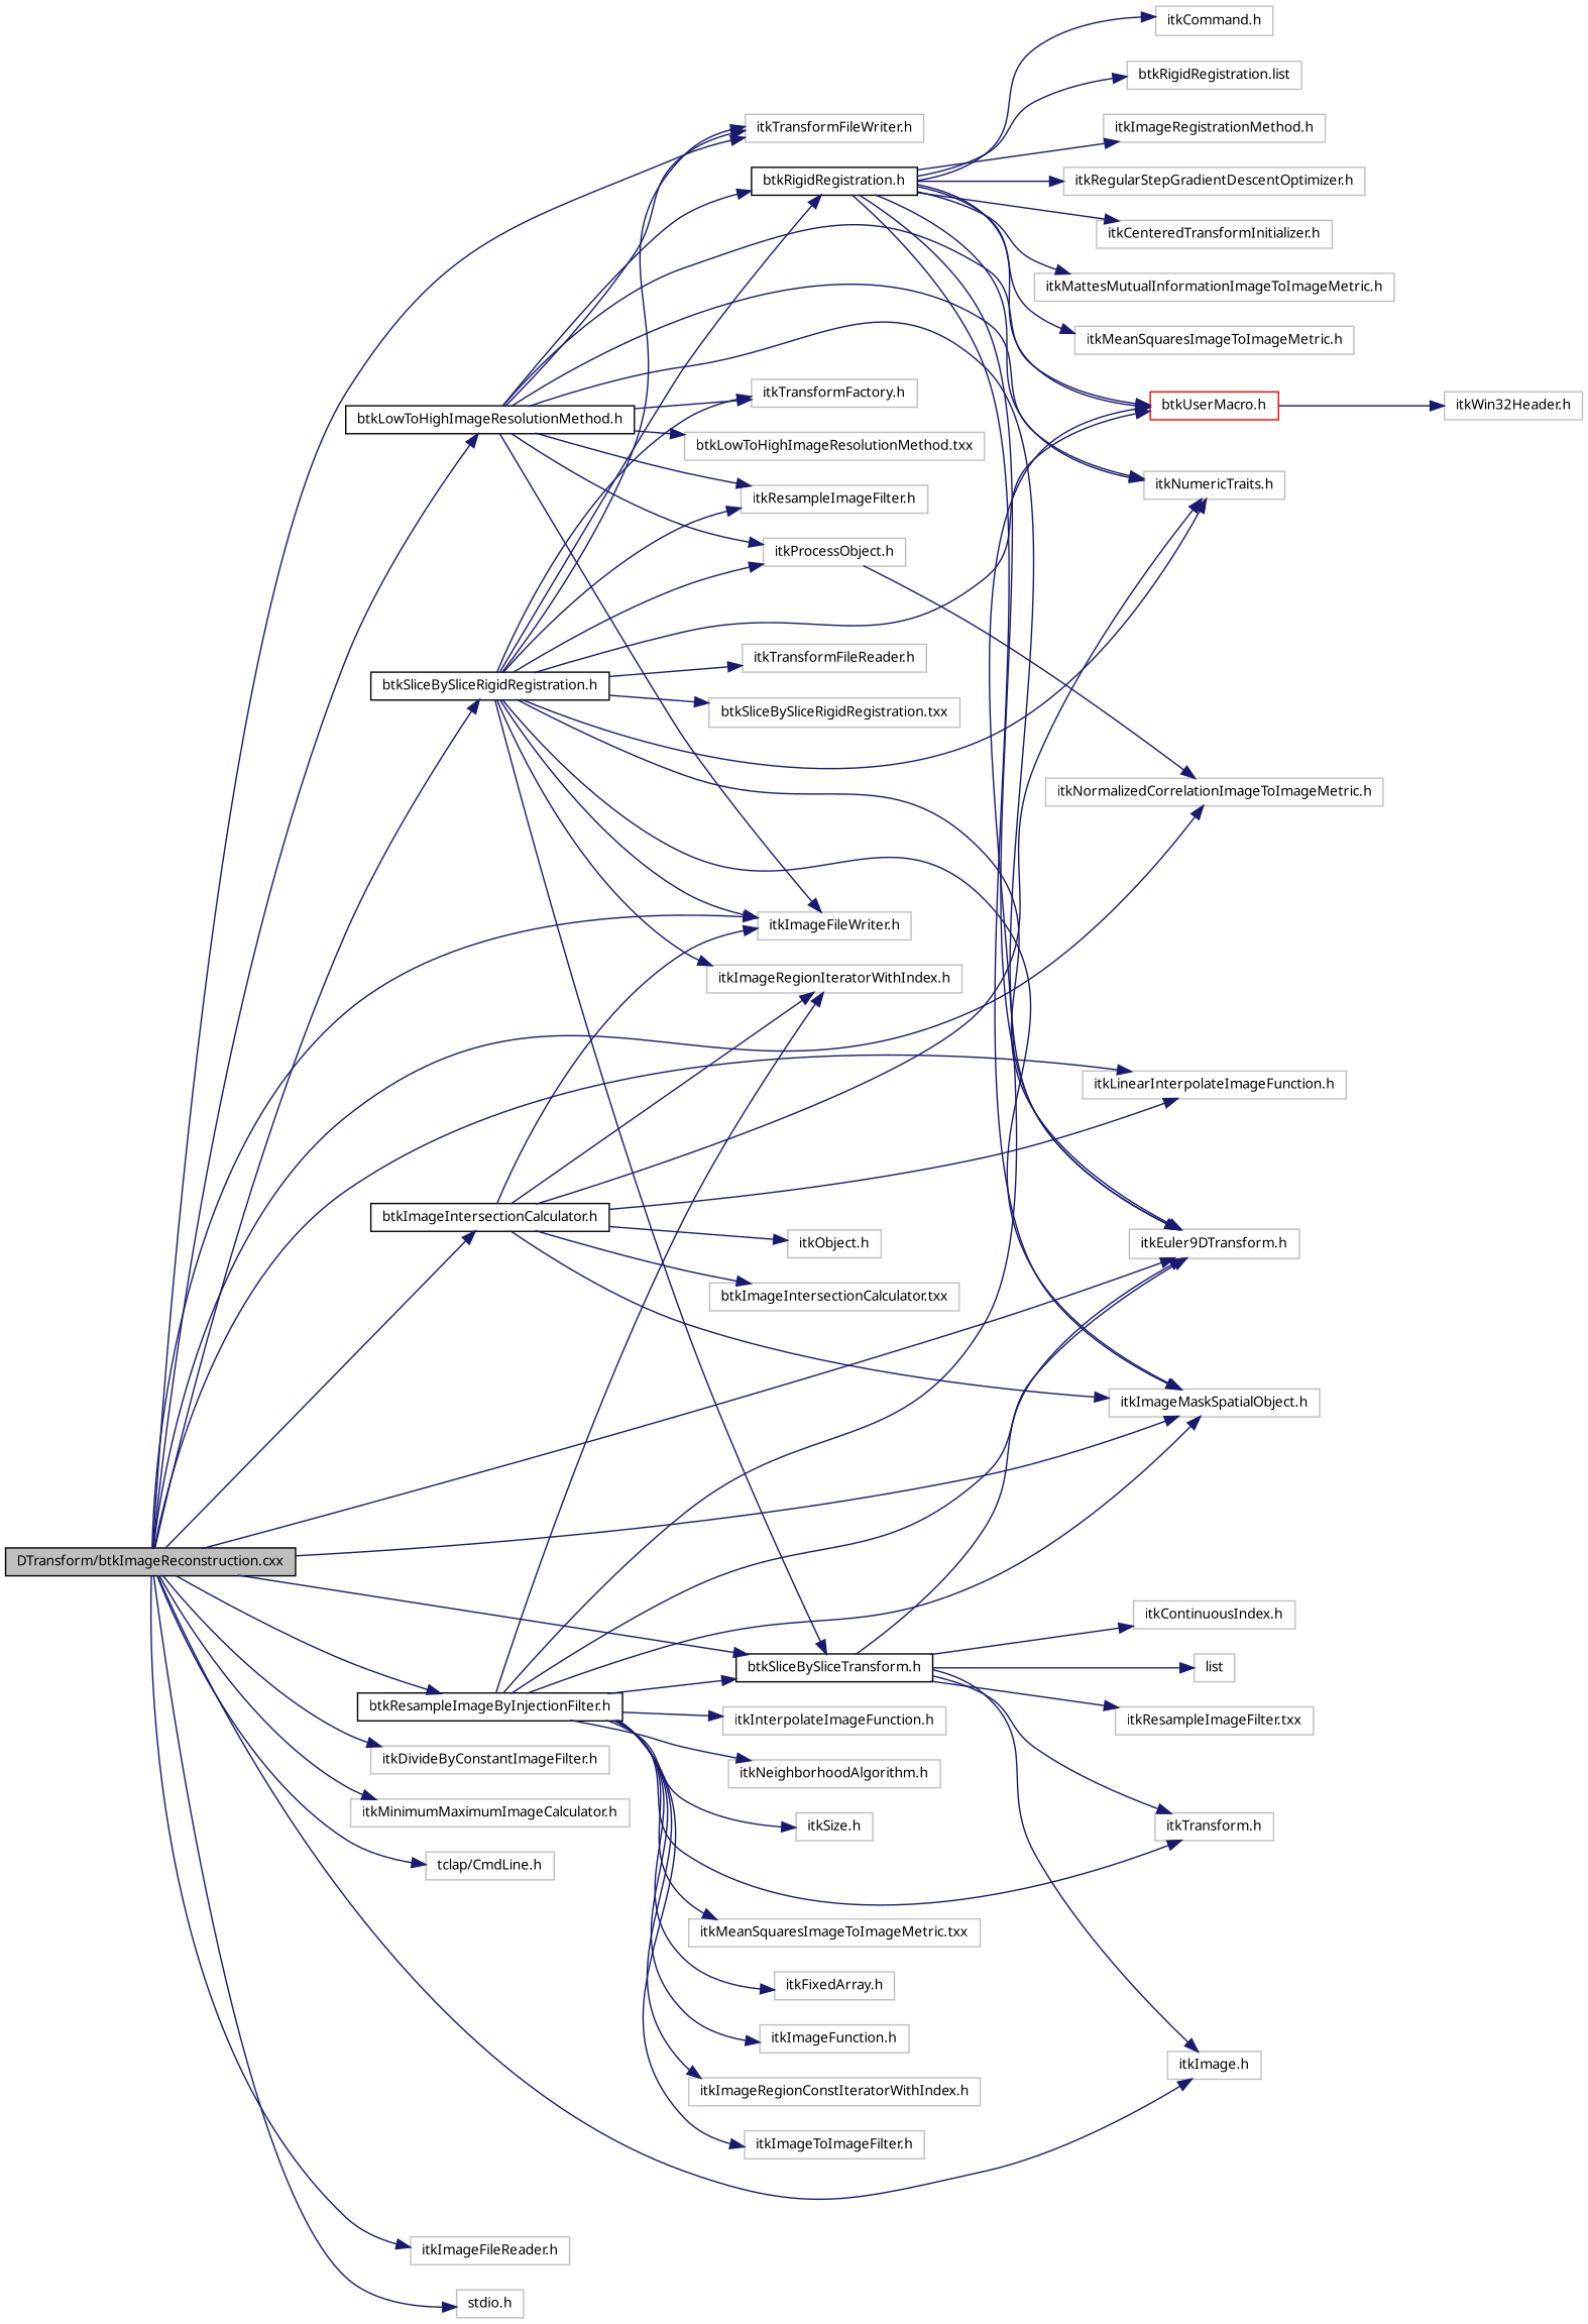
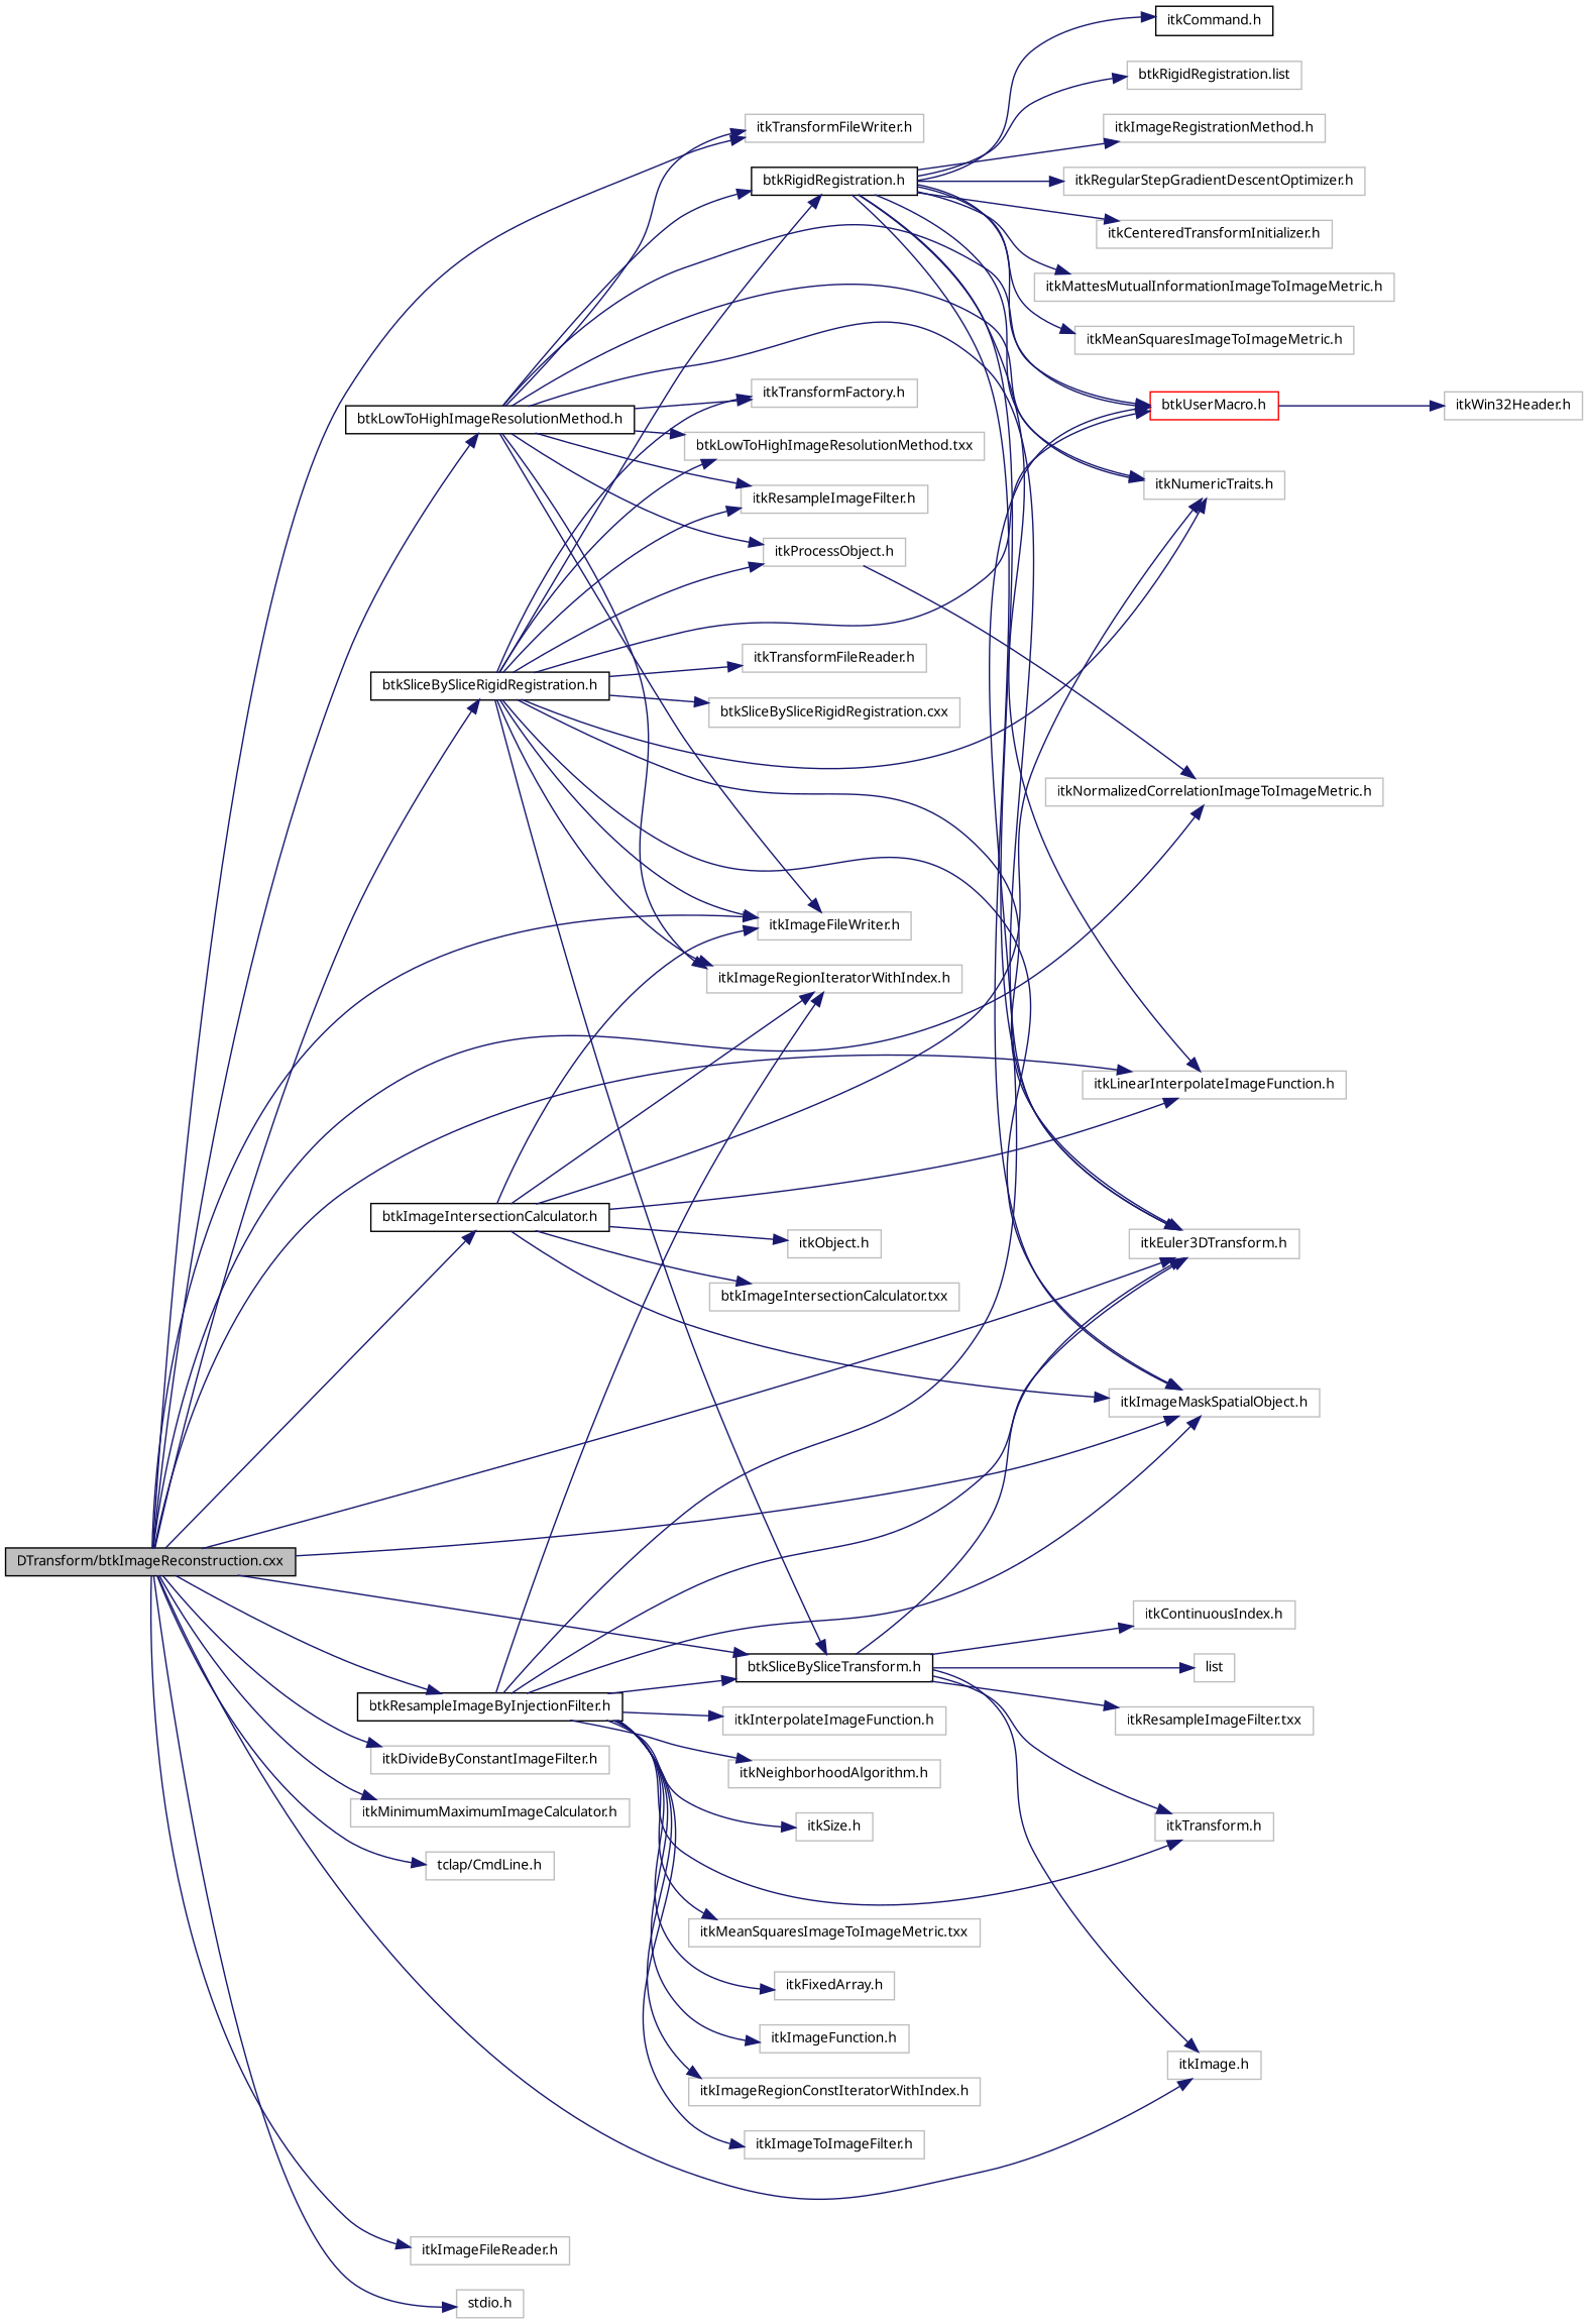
  digraph {
    rankdir=LR
    node [color=grey75 fillcolor=white fontname="FreeSans.ttf" fontsize=10 shape=record style=filled]
    edge [color=midnightblue fontname="FreeSans.ttf" fontsize=10 labelfontname="FreeSans.ttf" labelfontsize=10 style=solid]
    n1 [color=black fillcolor=grey75 fontcolor=black height=0.2 label="DTransform/btkImageReconstruction.cxx" width=0.4]
    n2 [color=black height=0.2 label="btkLowToHighImageResolutionMethod.h" width=0.4]
-   n3 [height=0.2 label="itkEuler9DTransform.h" width=0.4]
+   n3 [height=0.2 label="itkEuler3DTransform.h" width=0.4]
    n4 [height=0.2 label="itkLinearInterpolateImageFunction.h" width=0.4]
    n5 [height=0.2 label="itkImageMaskSpatialObject.h" width=0.4]
    n6 [height=0.2 label="itkNormalizedCorrelationImageToImageMetric.h" width=0.4]
    n7 [height=0.2 label="itkImageFileWriter.h" width=0.4]
    n8 [height=0.2 label="itkTransformFileWriter.h" width=0.4]
    n9 [color=black height=0.2 label="btkSliceBySliceRigidRegistration.h" width=0.4]
    n10 [color=black height=0.2 label="btkSliceBySliceTransform.h" width=0.4]
    n11 [height=0.2 label="itkImage.h" width=0.4]
    n12 [color=black height=0.2 label="btkResampleImageByInjectionFilter.h" width=0.4]
    n13 [height=0.2 label="itkDivideByConstantImageFilter.h" width=0.4]
    n14 [height=0.2 label="itkMinimumMaximumImageCalculator.h" width=0.4]
    n15 [height=0.2 label="tclap/CmdLine.h" width=0.4]
    n16 [color=black height=0.2 label="btkImageIntersectionCalculator.h" width=0.4]
    n17 [height=0.2 label="itkImageFileReader.h" width=0.4]
    n18 [height=0.2 label="stdio.h" width=0.4]
    n19 [height=0.2 label="itkProcessObject.h" width=0.4]
    n20 [height=0.2 label="itkResampleImageFilter.h" width=0.4]
    n21 [height=0.2 label="itkImageRegionIteratorWithIndex.h" width=0.4]
    n22 [color=black height=0.2 label="btkRigidRegistration.h" width=0.4]
    n23 [height=0.2 label="itkNumericTraits.h" width=0.4]
    n24 [color=red height=0.2 label="btkUserMacro.h" width=0.4]
    n25 [height=0.2 label="itkTransformFactory.h" width=0.4]
    n26 [height=0.2 label="btkLowToHighImageResolutionMethod.txx" width=0.4]
    n27 [height=0.2 label="itkTransformFileReader.h" width=0.4]
-   n28 [height=0.2 label="btkSliceBySliceRigidRegistration.txx" width=0.4]
+   n28 [height=0.2 label="btkSliceBySliceRigidRegistration.cxx" width=0.4]
    n29 [height=0.2 label="itkTransform.h" width=0.4]
    n30 [height=0.2 label="itkContinuousIndex.h" width=0.4]
    n31 [height=0.2 label=list width=0.4]
    n32 [height=0.2 label="itkResampleImageFilter.txx" width=0.4]
    n33 [height=0.2 label="itkFixedArray.h" width=0.4]
    n34 [height=0.2 label="itkImageFunction.h" width=0.4]
    n35 [height=0.2 label="itkImageRegionConstIteratorWithIndex.h" width=0.4]
    n36 [height=0.2 label="itkImageToImageFilter.h" width=0.4]
    n37 [height=0.2 label="itkInterpolateImageFunction.h" width=0.4]
    n38 [height=0.2 label="itkNeighborhoodAlgorithm.h" width=0.4]
    n39 [height=0.2 label="itkSize.h" width=0.4]
    n40 [height=0.2 label="itkMeanSquaresImageToImageMetric.txx" width=0.4]
    n41 [height=0.2 label="itkObject.h" width=0.4]
    n42 [height=0.2 label="btkImageIntersectionCalculator.txx" width=0.4]
    n43 [height=0.2 label="itkImageRegistrationMethod.h" width=0.4]
    n44 [height=0.2 label="itkRegularStepGradientDescentOptimizer.h" width=0.4]
    n45 [height=0.2 label="itkCenteredTransformInitializer.h" width=0.4]
    n46 [height=0.2 label="itkMattesMutualInformationImageToImageMetric.h" width=0.4]
    n47 [height=0.2 label="itkMeanSquaresImageToImageMetric.h" width=0.4]
-   n48 [height=0.2 label="itkCommand.h" width=0.4]
+   n48 [color=black height=0.2 label="itkCommand.h" width=0.4]
    n49 [height=0.2 label="btkRigidRegistration.list" width=0.4]
    n50 [height=0.2 label="itkWin32Header.h" width=0.4]
    n1 -> n2
    n1 -> n3
    n1 -> n4
    n1 -> n5
    n1 -> n6
    n1 -> n7
    n1 -> n8
    n1 -> n9
    n1 -> n10
    n1 -> n11
    n1 -> n12
    n1 -> n13
    n1 -> n14
    n1 -> n15
    n1 -> n16
    n1 -> n17
    n1 -> n18
    n2 -> n3
    n2 -> n7
    n2 -> n8
    n2 -> n19
    n2 -> n20
+   n2 -> n21
    n2 -> n22
    n2 -> n23
    n2 -> n24
    n2 -> n25
    n2 -> n26
    n9 -> n3
    n9 -> n5
    n9 -> n7
-   n9 -> n8
+   n9 -> n26
    n9 -> n10
    n9 -> n19
    n9 -> n20
    n9 -> n21
    n9 -> n22
    n9 -> n23
    n9 -> n24
    n9 -> n25
    n9 -> n27
    n9 -> n28
    n10 -> n3
    n10 -> n11
    n10 -> n29
    n10 -> n30
    n10 -> n31
    n10 -> n32
    n12 -> n3
    n12 -> n5
    n12 -> n10
    n12 -> n21
    n12 -> n24
    n12 -> n29
    n12 -> n33
    n12 -> n34
    n12 -> n35
    n12 -> n36
    n12 -> n37
    n12 -> n38
    n12 -> n39
    n12 -> n40
    n16 -> n4
    n16 -> n5
    n16 -> n7
    n16 -> n21
    n16 -> n23
    n16 -> n41
    n16 -> n42
    n19 -> n6
    n22 -> n3
+   n22 -> n4
    n22 -> n5
    n22 -> n23
    n22 -> n24
    n22 -> n43
    n22 -> n44
    n22 -> n45
    n22 -> n46
    n22 -> n47
    n22 -> n48
    n22 -> n49
    n24 -> n50
  }
